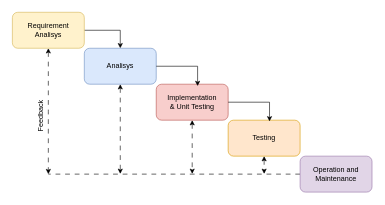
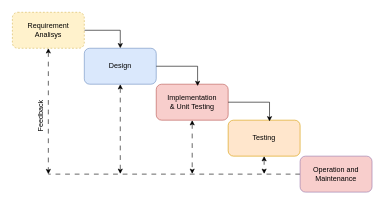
  <mxCell id="0" />
  <mxCell id="1" parent="0" />
  <mxCell id="2" style="edgeStyle=orthogonalEdgeStyle;rounded=0;orthogonalLoop=1;jettySize=auto;html=1;entryX=0.5;entryY=0;entryDx=0;entryDy=0;exitX=1;exitY=0.5;exitDx=0;exitDy=0;" edge="1" parent="1" source="4" target="6"><mxGeometry relative="1" as="geometry" /></mxCell>
  <mxCell id="3" style="edgeStyle=orthogonalEdgeStyle;rounded=0;orthogonalLoop=1;jettySize=auto;html=1;startArrow=classic;startFill=1;dashed=1;dashPattern=8 8;" edge="1" parent="1" source="4"><mxGeometry relative="1" as="geometry"><mxPoint x="80" y="290" as="targetPoint" /></mxGeometry></mxCell>
- <mxCell id="4" value="Requirement&lt;div&gt;Analisys&lt;/div&gt;" style="rounded=1;whiteSpace=wrap;html=1;fillColor=#fff2cc;strokeColor=#d6b656;" vertex="1" parent="1"><mxGeometry x="20" y="20" width="120" height="60" as="geometry" /></mxCell>
+ <mxCell id="4" value="Requirement&lt;div&gt;Analisys&lt;/div&gt;" style="rounded=1;whiteSpace=wrap;html=1;fillColor=#fff2cc;strokeColor=#d6b656;dashed=1;" vertex="1" parent="1"><mxGeometry x="20" y="20" width="120" height="60" as="geometry" /></mxCell>
  <mxCell id="5" style="edgeStyle=orthogonalEdgeStyle;rounded=0;orthogonalLoop=1;jettySize=auto;html=1;startArrow=classic;startFill=1;dashed=1;dashPattern=8 8;" edge="1" parent="1" source="6"><mxGeometry relative="1" as="geometry"><mxPoint x="200" y="289.483" as="targetPoint" /></mxGeometry></mxCell>
- <mxCell id="6" value="Analisys" style="rounded=1;whiteSpace=wrap;html=1;fillColor=#dae8fc;strokeColor=#6c8ebf;" vertex="1" parent="1"><mxGeometry x="140" y="80" width="120" height="60" as="geometry" /></mxCell>
+ <mxCell id="6" value="Design" style="rounded=1;whiteSpace=wrap;html=1;fillColor=#dae8fc;strokeColor=#6c8ebf;" vertex="1" parent="1"><mxGeometry x="140" y="80" width="120" height="60" as="geometry" /></mxCell>
  <mxCell id="7" style="edgeStyle=orthogonalEdgeStyle;rounded=0;orthogonalLoop=1;jettySize=auto;html=1;startArrow=classic;startFill=1;dashed=1;dashPattern=8 8;" edge="1" parent="1" source="8"><mxGeometry relative="1" as="geometry"><mxPoint x="320" y="289.483" as="targetPoint" /></mxGeometry></mxCell>
  <mxCell id="8" value="Implementation&lt;div&gt;&amp;amp; Unit Testing&lt;/div&gt;" style="rounded=1;whiteSpace=wrap;html=1;fillColor=#f8cecc;strokeColor=#b85450;" vertex="1" parent="1"><mxGeometry x="260" y="140" width="120" height="60" as="geometry" /></mxCell>
  <mxCell id="9" style="edgeStyle=orthogonalEdgeStyle;rounded=0;orthogonalLoop=1;jettySize=auto;html=1;startArrow=classic;startFill=1;dashed=1;dashPattern=8 8;" edge="1" parent="1" source="10"><mxGeometry relative="1" as="geometry"><mxPoint x="440" y="289.483" as="targetPoint" /></mxGeometry></mxCell>
  <mxCell id="10" value="Testing" style="rounded=1;whiteSpace=wrap;html=1;fillColor=#ffe6cc;strokeColor=#d79b00;" vertex="1" parent="1"><mxGeometry x="380" y="200" width="120" height="60" as="geometry" /></mxCell>
  <mxCell id="11" style="edgeStyle=orthogonalEdgeStyle;rounded=0;orthogonalLoop=1;jettySize=auto;html=1;endArrow=none;endFill=0;dashed=1;dashPattern=8 8;" edge="1" parent="1" source="12"><mxGeometry relative="1" as="geometry"><mxPoint x="80" y="290" as="targetPoint" /></mxGeometry></mxCell>
- <mxCell id="12" value="Operation and&lt;div&gt;Maintenance&lt;/div&gt;" style="rounded=1;whiteSpace=wrap;html=1;fillColor=#e1d5e7;strokeColor=#9673a6;" vertex="1" parent="1"><mxGeometry x="500" y="260" width="120" height="60" as="geometry" /></mxCell>
+ <mxCell id="12" value="Operation and&lt;div&gt;Maintenance&lt;/div&gt;" style="rounded=1;whiteSpace=wrap;html=1;fillColor=#f8cecc;strokeColor=#9673a6;" vertex="1" parent="1"><mxGeometry x="500" y="260" width="120" height="60" as="geometry" /></mxCell>
  <mxCell id="13" style="edgeStyle=orthogonalEdgeStyle;rounded=0;orthogonalLoop=1;jettySize=auto;html=1;entryX=0.575;entryY=0.05;entryDx=0;entryDy=0;entryPerimeter=0;exitX=1;exitY=0.5;exitDx=0;exitDy=0;" edge="1" parent="1" source="6" target="8"><mxGeometry relative="1" as="geometry" /></mxCell>
  <mxCell id="14" style="edgeStyle=orthogonalEdgeStyle;rounded=0;orthogonalLoop=1;jettySize=auto;html=1;entryX=0.575;entryY=0.033;entryDx=0;entryDy=0;entryPerimeter=0;exitX=1;exitY=0.5;exitDx=0;exitDy=0;" edge="1" parent="1" source="8" target="10"><mxGeometry relative="1" as="geometry" /></mxCell>
  <mxCell id="15" value="Feedback" style="text;html=1;align=center;verticalAlign=middle;whiteSpace=wrap;rounded=0;rotation=-90;" vertex="1" parent="1"><mxGeometry x="38" y="178" width="60" height="30" as="geometry" /></mxCell>
